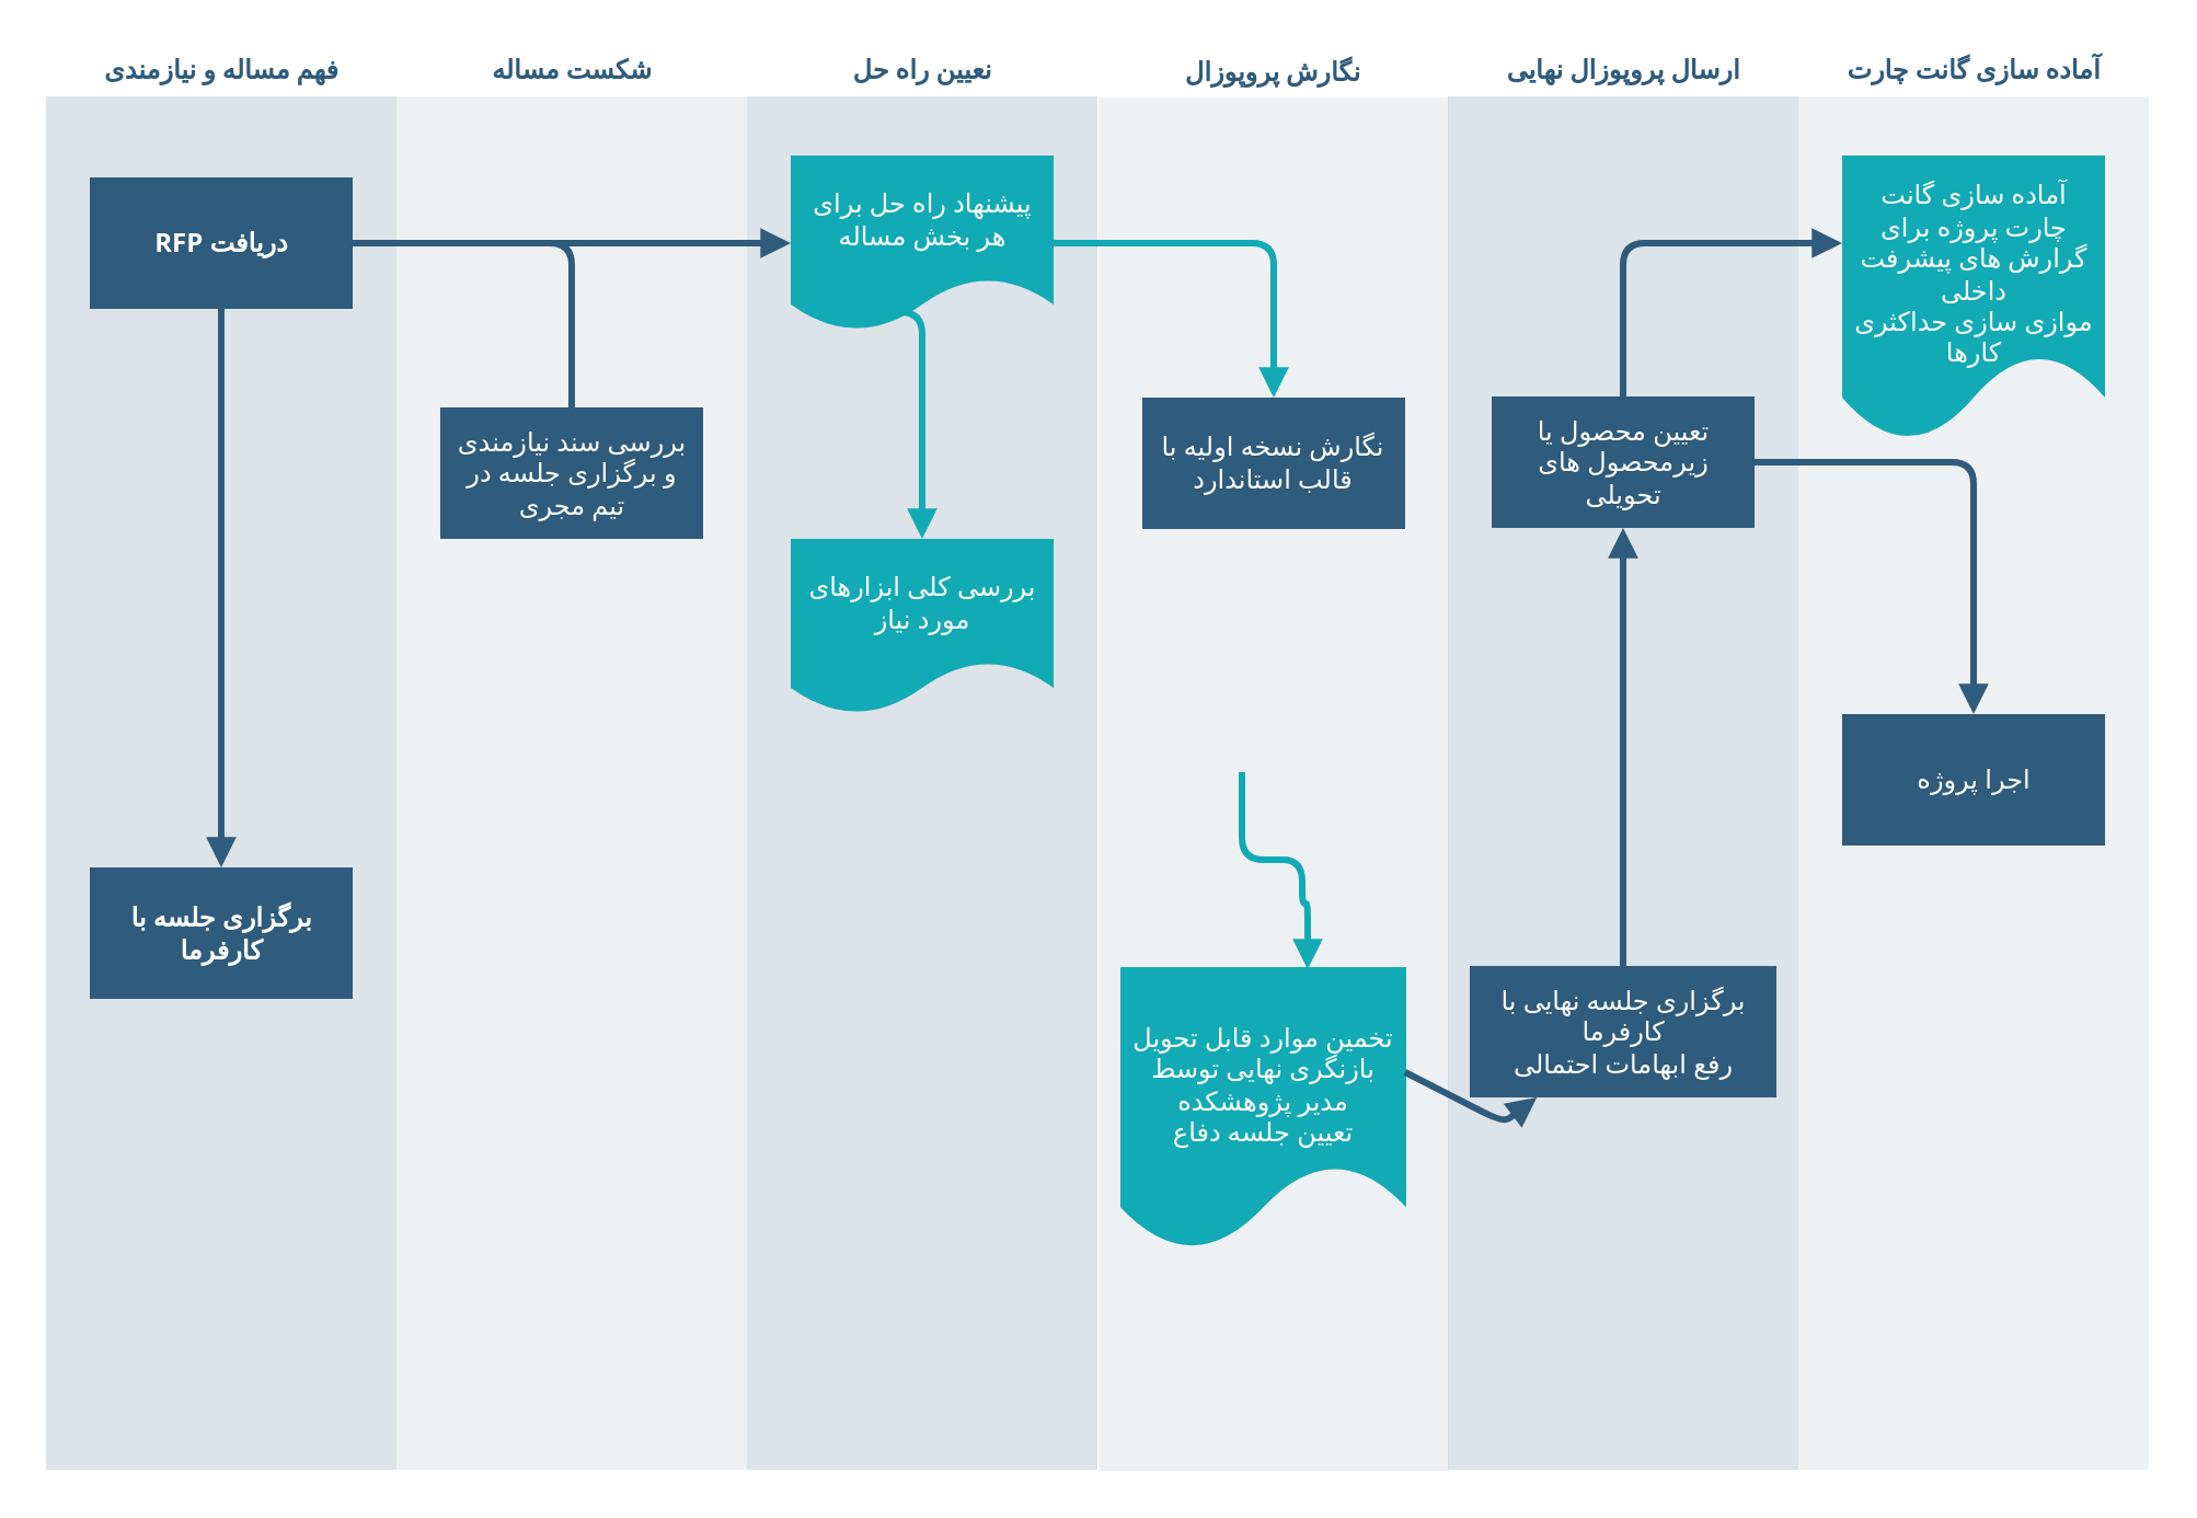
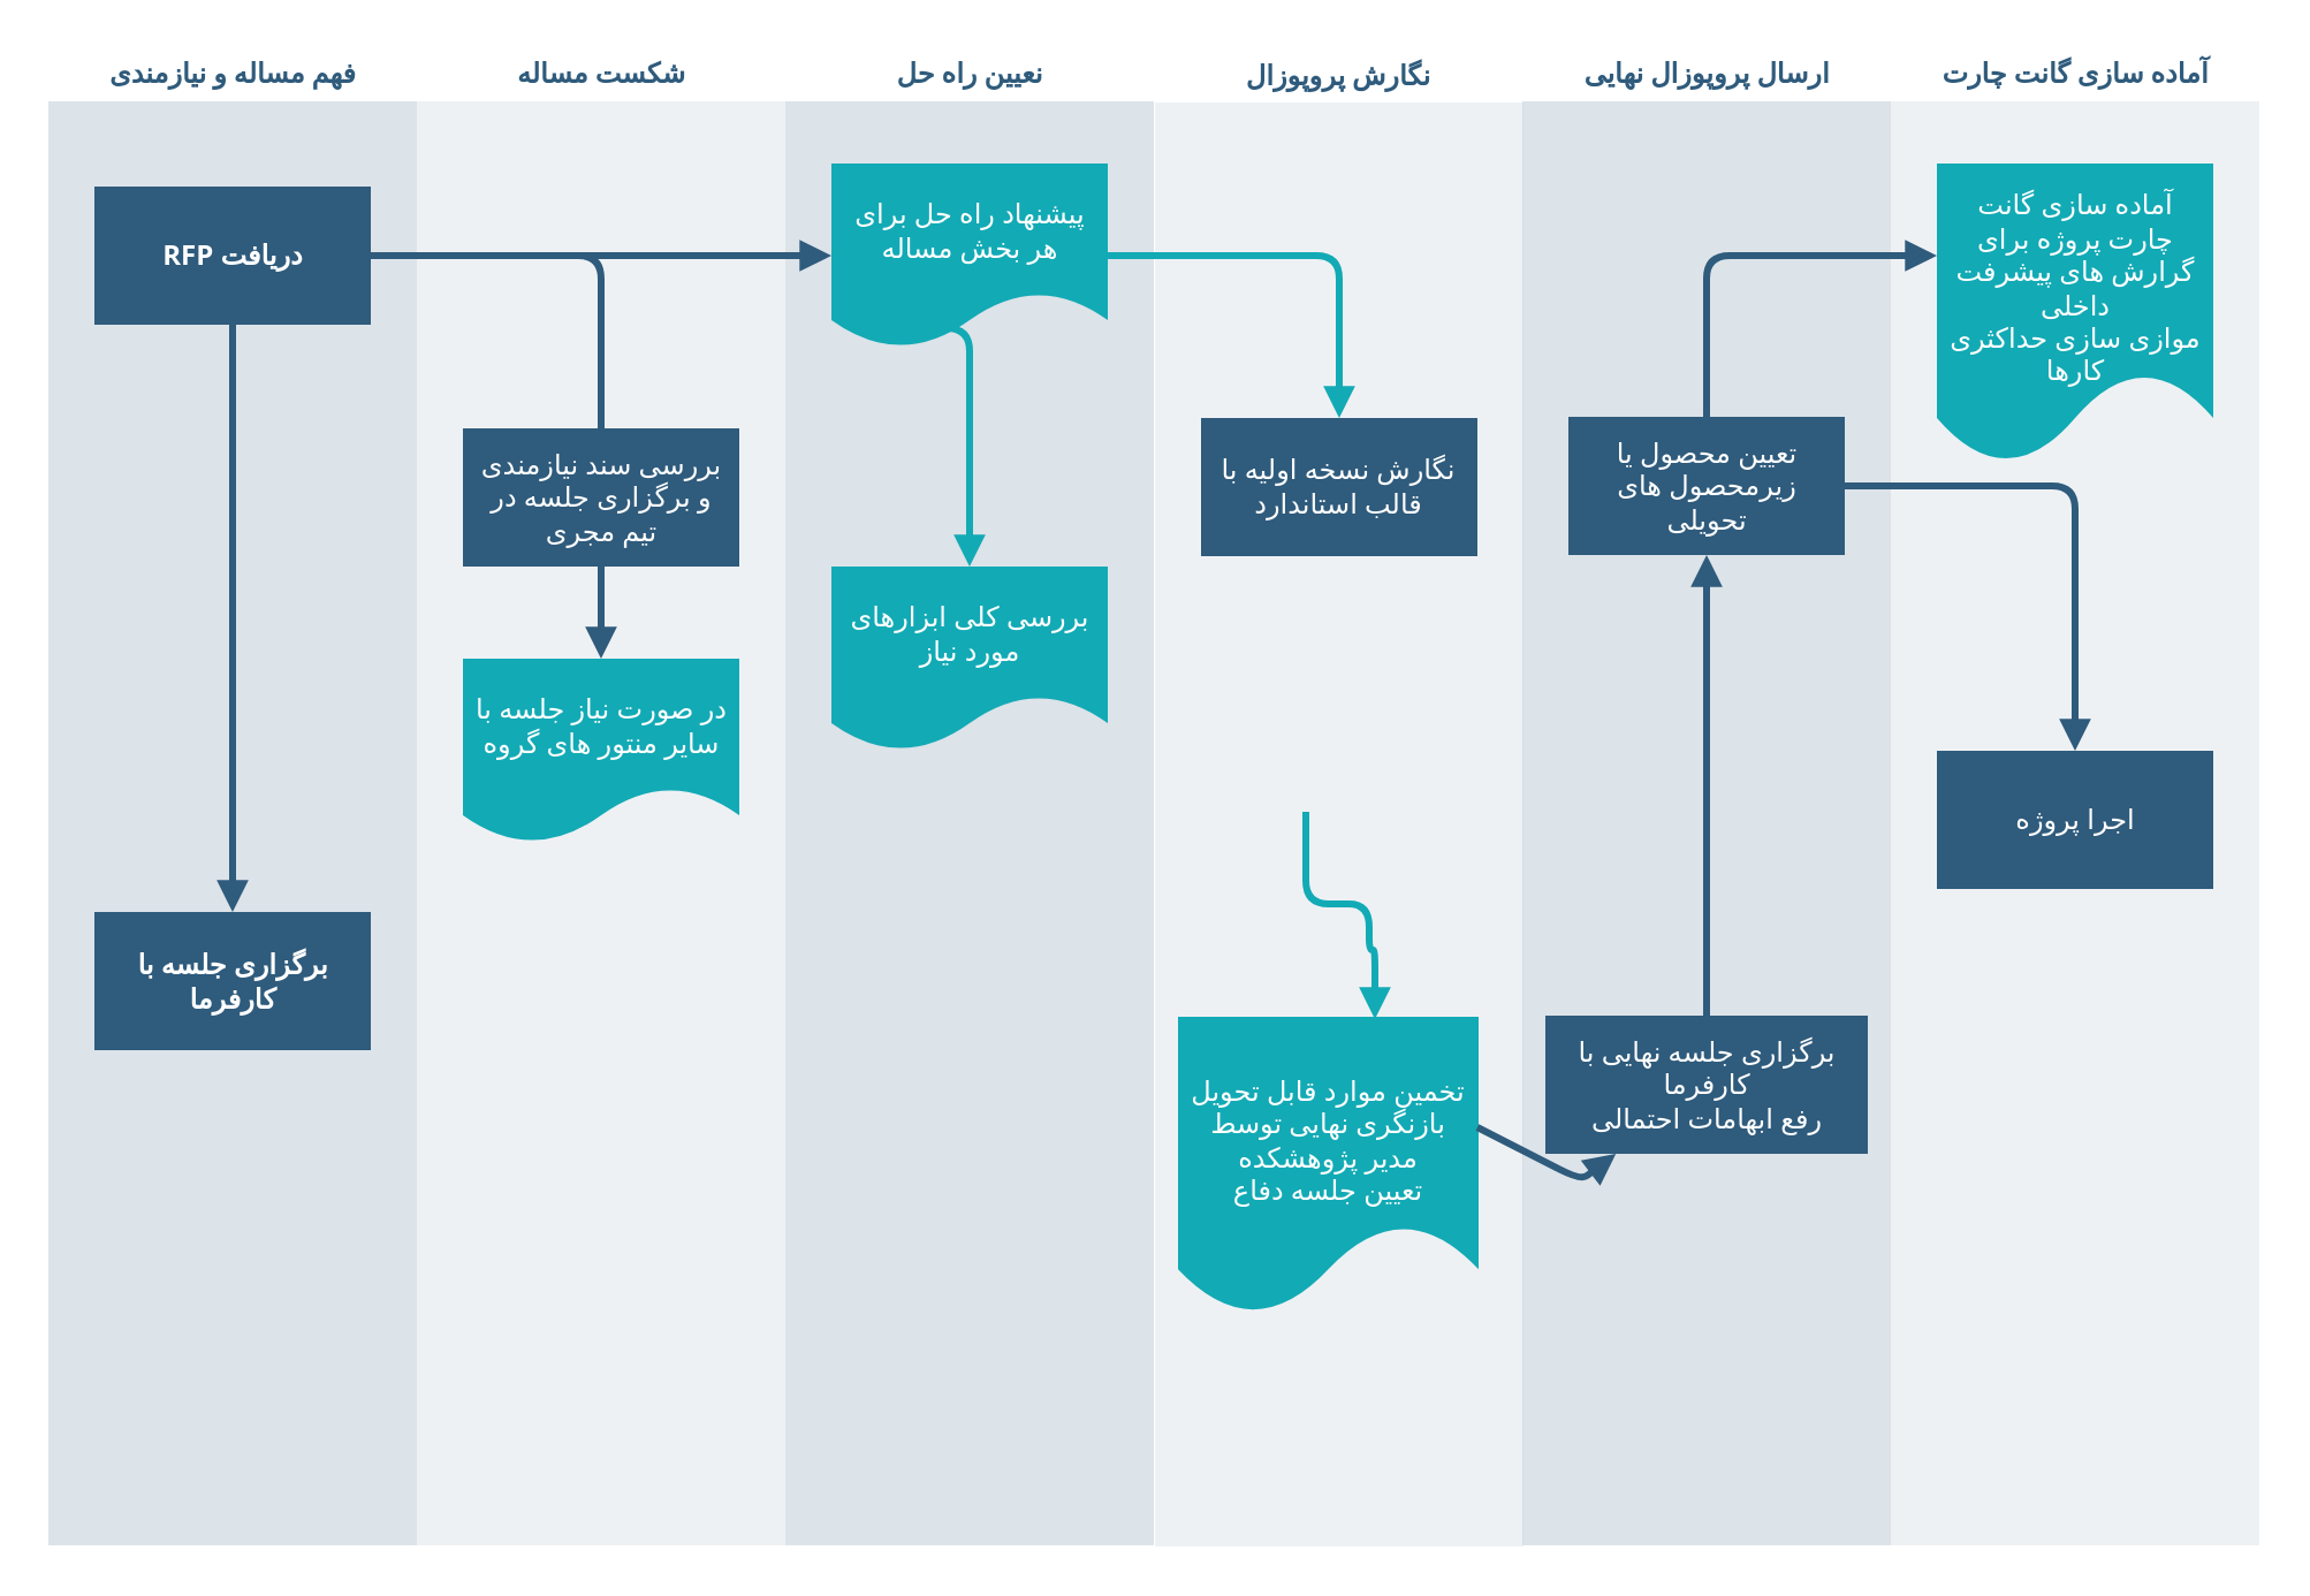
  <mxCell id="0" />
  <mxCell id="1" parent="0" />
  <mxCell id="2" value="فهم مساله و نیازمندی" style="swimlane;whiteSpace=wrap;fillColor=none;swimlaneFillColor=#BAC8D3;fontColor=#2F5B7C;fontFamily=Tahoma;html=1;strokeColor=none;opacity=50;" parent="1" vertex="1"><mxGeometry x="20.5" y="20.5" width="160" height="650" as="geometry"><mxRectangle x="20" y="20" width="80" height="23" as="alternateBounds" /></mxGeometry></mxCell>
  <mxCell id="3" value="RFP دریافت" style="whiteSpace=wrap;shadow=0;fontColor=#FFFFFF;fontFamily=sans;fontStyle=1;html=1;fontSize=12;plain-purple;strokeColor=none;fillColor=#2f5b7c;gradientColor=none;spacing=6;verticalAlign=middle;fontSource=http%3A%2F%2Fmincdn.ir%2Ffont%2FIranSans%2FIRANSansWeb.woff;" parent="2" vertex="1"><mxGeometry x="20" y="60" width="120" height="60" as="geometry" /></mxCell>
  <mxCell id="4" value="&lt;font data-font-src=&quot;https://fonts.cdnfonts.com/css/iranian-sans&quot; face=&quot;sans&quot;&gt;برگزاری جلسه با کارفرما&lt;/font&gt;" style="whiteSpace=wrap;strokeColor=none;fillColor=#2f5b7c;shadow=0;fontColor=#FFFFFF;fontFamily=Helvetica;fontStyle=1;html=1;fontSize=12;spacing=6;verticalAlign=middle;" parent="2" vertex="1"><mxGeometry x="20" y="375" width="120" height="60" as="geometry" /></mxCell>
  <mxCell id="5" value="" style="edgeStyle=segmentEdgeStyle;strokeColor=#2F5B7C;strokeWidth=3;html=1;endArrow=block;endFill=1;" parent="2" source="3" target="4" edge="1"><mxGeometry width="100" height="100" relative="1" as="geometry"><mxPoint x="160" y="110" as="sourcePoint" /><mxPoint x="260" y="185" as="targetPoint" /></mxGeometry></mxCell>
  <mxCell id="6" value="آماده سازی گانت چارت" style="swimlane;whiteSpace=wrap;fillColor=none;swimlaneFillColor=#BAC8D3;fontColor=#2F5B7C;fontFamily=Tahoma;html=1;strokeColor=none;opacity=25;" parent="1" vertex="1"><mxGeometry x="820.5" y="20.5" width="160" height="650" as="geometry"><mxRectangle x="20" y="20" width="80" height="23" as="alternateBounds" /></mxGeometry></mxCell>
  <mxCell id="7" value="آماده سازی گانت چارت پروژه برای گرارش های پیشرفت داخلی&lt;br&gt;موازی سازی حداکثری کارها" style="shape=document;whiteSpace=wrap;verticalAlign=middle;strokeColor=none;fillColor=#12aab5;shadow=0;fontColor=#FFFFFF;fontFamily=sans;fontStyle=0;html=1;fontSize=12;spacing=6;spacingBottom=22;fontSource=http%3A%2F%2Fmincdn.ir%2Ffont%2FIranSans%2FIRANSansWeb.woff;" parent="6" vertex="1"><mxGeometry x="20" y="50" width="120" height="130" as="geometry" /></mxCell>
  <mxCell id="8" value="اجرا پروژه" style="whiteSpace=wrap;strokeColor=none;fillColor=#2f5b7c;shadow=0;fontColor=#FFFFFF;fontFamily=sans;fontStyle=0;html=1;fontSize=12;spacing=6;verticalAlign=middle;fontSource=http%3A%2F%2Fmincdn.ir%2Ffont%2FIranSans%2FIRANSansWeb.woff;" parent="6" vertex="1"><mxGeometry x="20" y="305" width="120" height="60" as="geometry" /></mxCell>
  <mxCell id="9" value="ارسال پروپوزال نهایی " style="swimlane;whiteSpace=wrap;fillColor=none;swimlaneFillColor=#BAC8D3;fontColor=#2F5B7C;fontFamily=Tahoma;html=1;strokeColor=none;opacity=50;" parent="1" vertex="1"><mxGeometry x="660.5" y="20.5" width="160" height="650" as="geometry"><mxRectangle x="20" y="20" width="80" height="23" as="alternateBounds" /></mxGeometry></mxCell>
  <mxCell id="10" value="تعیین محصول یا زیرمحصول های تحویلی" style="whiteSpace=wrap;fillColor=#2f5b7c;strokeColor=none;shadow=0;fontColor=#FFFFFF;fontFamily=sans;fontStyle=0;html=1;fontSize=12;spacing=6;verticalAlign=middle;fontSource=http%3A%2F%2Fmincdn.ir%2Ffont%2FIranSans%2FIRANSansWeb.woff;" parent="9" vertex="1"><mxGeometry x="20" y="160" width="120" height="60" as="geometry" /></mxCell>
  <mxCell id="11" value="برگزاری جلسه نهایی با کارفرما&lt;br&gt;رفع ابهامات احتمالی" style="whiteSpace=wrap;strokeColor=none;fillColor=#2f5b7c;shadow=0;fontColor=#FFFFFF;fontFamily=sans;fontStyle=0;html=1;fontSize=12;spacing=6;verticalAlign=middle;fontSource=http%3A%2F%2Fmincdn.ir%2Ffont%2FIranSans%2FIRANSansWeb.woff;" parent="9" vertex="1"><mxGeometry x="10" y="420" width="140" height="60" as="geometry" /></mxCell>
  <mxCell id="12" value="" style="edgeStyle=segmentEdgeStyle;strokeColor=#2F5B7C;strokeWidth=3;html=1;endArrow=block;endFill=1;entryX=0.5;entryY=1;entryDx=0;entryDy=0;" parent="9" source="11" target="10" edge="1"><mxGeometry x="140" y="450" width="100" height="100" as="geometry"><mxPoint x="220" y="490" as="sourcePoint" /><mxPoint x="240" y="530" as="targetPoint" /></mxGeometry></mxCell>
  <mxCell id="13" value="شکست مساله" style="swimlane;whiteSpace=wrap;fillColor=none;swimlaneFillColor=#BAC8D3;fontColor=#2F5B7C;fontFamily=Tahoma;html=1;strokeColor=none;opacity=25;" parent="1" vertex="1"><mxGeometry x="180.5" y="20.5" width="160" height="650" as="geometry"><mxRectangle x="20" y="20" width="80" height="23" as="alternateBounds" /></mxGeometry></mxCell>
  <mxCell id="14" value="بررسی سند نیازمندی و برگزاری جلسه در تیم مجری" style="whiteSpace=wrap;shadow=0;fontColor=#FFFFFF;fontFamily=sans;fontStyle=0;html=1;fontSize=12;plain-purple;strokeColor=none;fillColor=#2f5b7c;gradientColor=none;spacing=6;verticalAlign=middle;fontSource=http%3A%2F%2Fmincdn.ir%2Ffont%2FIranSans%2FIRANSansWeb.woff;" parent="13" vertex="1"><mxGeometry x="20" y="165" width="120" height="60" as="geometry" /></mxCell>
+ <mxCell id="15" value="در صورت نیاز جلسه با سایر منتور های گروه" style="shape=document;whiteSpace=wrap;verticalAlign=middle;strokeColor=none;fillColor=#12aab5;shadow=0;fontColor=#FFFFFF;fontFamily=sans;fontStyle=0;html=1;fontSize=12;spacing=6;spacingBottom=22;fontSource=http%3A%2F%2Fmincdn.ir%2Ffont%2FIranSans%2FIRANSansWeb.woff;" parent="13" vertex="1"><mxGeometry x="20" y="265" width="120" height="80" as="geometry" /></mxCell>
+ <mxCell id="16" value="" style="edgeStyle=segmentEdgeStyle;strokeColor=#2F5B7C;strokeWidth=3;html=1;endArrow=block;endFill=1;" parent="13" source="14" target="15" edge="1"><mxGeometry width="100" height="100" relative="1" as="geometry"><mxPoint x="-10" y="100" as="sourcePoint" /><mxPoint x="90" y="175" as="targetPoint" /></mxGeometry></mxCell>
  <mxCell id="17" value="نعیین راه حل" style="swimlane;whiteSpace=wrap;fillColor=none;swimlaneFillColor=#BAC8D3;fontColor=#2F5B7C;fontFamily=Tahoma;html=1;strokeColor=none;opacity=50;" parent="1" vertex="1"><mxGeometry x="340.5" y="20.5" width="160" height="650" as="geometry"><mxRectangle x="20" y="20" width="80" height="23" as="alternateBounds" /></mxGeometry></mxCell>
  <mxCell id="18" value="پیشنهاد راه حل برای هر بخش مساله" style="shape=document;whiteSpace=wrap;verticalAlign=middle;strokeColor=none;fillColor=#12aab5;shadow=0;fontColor=#FFFFFF;fontFamily=sans;fontStyle=0;html=1;fontSize=12;spacing=6;spacingBottom=22;fontSource=http%3A%2F%2Fmincdn.ir%2Ffont%2FIranSans%2FIRANSansWeb.woff;" parent="17" vertex="1"><mxGeometry x="20" y="50" width="120" height="80" as="geometry" /></mxCell>
  <mxCell id="19" value="&lt;div&gt;بررسی کلی ابزارهای مورد نیاز&lt;/div&gt;" style="shape=document;whiteSpace=wrap;verticalAlign=middle;strokeColor=none;fillColor=#12aab5;shadow=0;fontColor=#FFFFFF;fontFamily=sans;fontStyle=0;html=1;fontSize=12;spacing=6;spacingBottom=22;fontSource=http%3A%2F%2Fmincdn.ir%2Ffont%2FIranSans%2FIRANSansWeb.woff;" parent="17" vertex="1"><mxGeometry x="20" y="225" width="120" height="80" as="geometry" /></mxCell>
  <mxCell id="20" value="" style="edgeStyle=segmentEdgeStyle;strokeColor=#12AAB5;strokeWidth=3;html=1;endArrow=block;endFill=1;entryX=0.5;entryY=0;entryDx=0;entryDy=0;" edge="1" parent="17" target="19"><mxGeometry x="55" y="121" width="100" height="100" as="geometry"><mxPoint x="55.5" y="121.5" as="sourcePoint" /><mxPoint x="155.5" y="191.5" as="targetPoint" /></mxGeometry></mxCell>
  <mxCell id="21" value="نگارش پروپوزال" style="swimlane;whiteSpace=wrap;fillColor=none;swimlaneFillColor=#BAC8D3;fontColor=#2F5B7C;fontFamily=Tahoma;html=1;strokeColor=none;opacity=25;startSize=23;" parent="1" vertex="1"><mxGeometry x="501" y="21" width="160" height="650" as="geometry"><mxRectangle x="20" y="20" width="80" height="23" as="alternateBounds" /></mxGeometry></mxCell>
  <mxCell id="22" value="نگارش نسخه اولیه با قالب استاندارد" style="whiteSpace=wrap;strokeColor=none;fillColor=#2f5b7c;shadow=0;fontColor=#FFFFFF;fontFamily=sans;fontStyle=0;html=1;fontSize=12;spacing=6;verticalAlign=middle;fontSource=http%3A%2F%2Fmincdn.ir%2Ffont%2FIranSans%2FIRANSansWeb.woff;" parent="21" vertex="1"><mxGeometry x="20" y="160" width="120" height="60" as="geometry" /></mxCell>
  <mxCell id="23" value="&lt;div&gt;تخمین موارد قابل تحویل &lt;br&gt;بازنگری نهایی توسط مدیر پژوهشکده&lt;br&gt;تعیین جلسه دفاع&lt;br&gt;&lt;/div&gt;" style="shape=document;whiteSpace=wrap;verticalAlign=middle;strokeColor=none;fillColor=#12aab5;shadow=0;fontColor=#FFFFFF;fontFamily=sans;fontStyle=0;html=1;fontSize=12;spacing=6;spacingBottom=22;fontSource=http%3A%2F%2Fmincdn.ir%2Ffont%2FIranSans%2FIRANSansWeb.woff;" vertex="1" parent="21"><mxGeometry x="10" y="420" width="130.5" height="129" as="geometry" /></mxCell>
  <mxCell id="24" value="" style="edgeStyle=segmentEdgeStyle;strokeColor=#12AAB5;strokeWidth=3;html=1;endArrow=block;endFill=1;" edge="1" parent="21"><mxGeometry x="-276.78" y="252" width="100" height="100" as="geometry"><mxPoint x="65.5" y="331" as="sourcePoint" /><mxPoint x="95.5" y="421" as="targetPoint" /><Array as="points"><mxPoint x="66" y="371" /><mxPoint x="93" y="371" /><mxPoint x="93" y="391" /><mxPoint x="96" y="391" /></Array></mxGeometry></mxCell>
  <mxCell id="25" value="" style="edgeStyle=segmentEdgeStyle;strokeColor=#2F5B7C;strokeWidth=3;html=1;endArrow=none;endFill=1;" parent="1" source="3" target="14" edge="1"><mxGeometry x="164.5" y="178.5" width="100" height="100" as="geometry"><mxPoint x="220.5" y="180.5" as="sourcePoint" /><mxPoint x="320.5" y="80.5" as="targetPoint" /></mxGeometry></mxCell>
  <mxCell id="26" value="" style="edgeStyle=segmentEdgeStyle;strokeColor=#2F5B7C;strokeWidth=3;html=1;endArrow=block;endFill=1;" parent="1" source="3" target="18" edge="1"><mxGeometry x="164.5" y="178.5" width="100" height="100" as="geometry"><mxPoint x="170.5" y="120.5" as="sourcePoint" /><mxPoint x="270.5" y="195.5" as="targetPoint" /></mxGeometry></mxCell>
  <mxCell id="27" value="" style="edgeStyle=segmentEdgeStyle;strokeColor=#12AAB5;strokeWidth=3;html=1;endArrow=block;endFill=1;" parent="1" source="18" target="22" edge="1"><mxGeometry x="484.5" y="178.5" width="100" height="100" as="geometry"><mxPoint x="440.5" y="180.5" as="sourcePoint" /><mxPoint x="540.5" y="80.5" as="targetPoint" /></mxGeometry></mxCell>
  <mxCell id="28" value="" style="edgeStyle=segmentEdgeStyle;strokeColor=#2F5B7C;strokeWidth=3;html=1;endArrow=block;endFill=1;" parent="1" source="10" target="7" edge="1"><mxGeometry x="744.5" y="178.5" width="100" height="100" as="geometry"><mxPoint x="860.5" y="310.5" as="sourcePoint" /><mxPoint x="960.5" y="210.5" as="targetPoint" /><Array as="points"><mxPoint x="740.5" y="110.5" /></Array></mxGeometry></mxCell>
  <mxCell id="29" value="" style="edgeStyle=segmentEdgeStyle;strokeColor=#2F5B7C;strokeWidth=3;html=1;endArrow=block;endFill=1;" parent="1" source="10" target="8" edge="1"><mxGeometry x="804.5" y="278.5" width="100" height="100" as="geometry"><mxPoint x="850.5" y="320.5" as="sourcePoint" /><mxPoint x="950.5" y="220.5" as="targetPoint" /></mxGeometry></mxCell>
  <mxCell id="30" value="" style="edgeStyle=none;strokeColor=#2F5B7C;strokeWidth=3;html=1;endArrow=block;endFill=1;exitX=0.996;exitY=0.372;exitDx=0;exitDy=0;exitPerimeter=0;" edge="1" parent="1" source="23" target="11"><mxGeometry x="265" y="481" width="100" height="100" as="geometry"><mxPoint x="696" y="522" as="sourcePoint" /><mxPoint x="736" y="532" as="targetPoint" /><Array as="points"><mxPoint x="686" y="512" /></Array></mxGeometry></mxCell>
